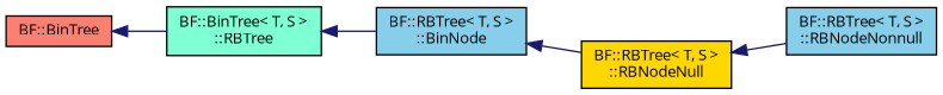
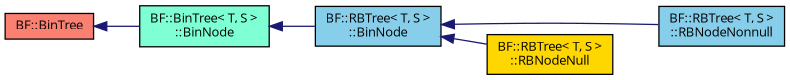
  digraph {
    fontname="Open Sans"
    rankdir=LR
    node [color=black fillcolor=skyblue fontname="Open Sans" fontsize=10 shape=record style=filled]
    edge [color=midnightblue dir=back fontname="Open Sans" fontsize=10 labelfontname=Helvetica labelfontsize=10 style=solid]
    n1 [fontcolor=black height=0.2 label="BF::RBTree\< T, S \>\l::BinNode" width=0.4]
    n2 [height=0.2 label="BF::RBTree\< T, S \>\l::RBNodeNonnull" width=0.4]
    n3 [fillcolor=gold height=0.2 label="BF::RBTree\< T, S \>\l::RBNodeNull" width=0.4]
-   n4 [fillcolor=aquamarine height=0.2 label="BF::BinTree\< T, S \>\l::RBTree" width=0.4]
+   n4 [fillcolor=aquamarine height=0.2 label="BF::BinTree\< T, S \>\l::BinNode" width=0.4]
    n5 [fillcolor=salmon height=0.2 label="BF::BinTree" width=0.4]
-   n3 -> n2
+   n1 -> n2
    n1 -> n3
    n4 -> n1
    n5 -> n4
  }
